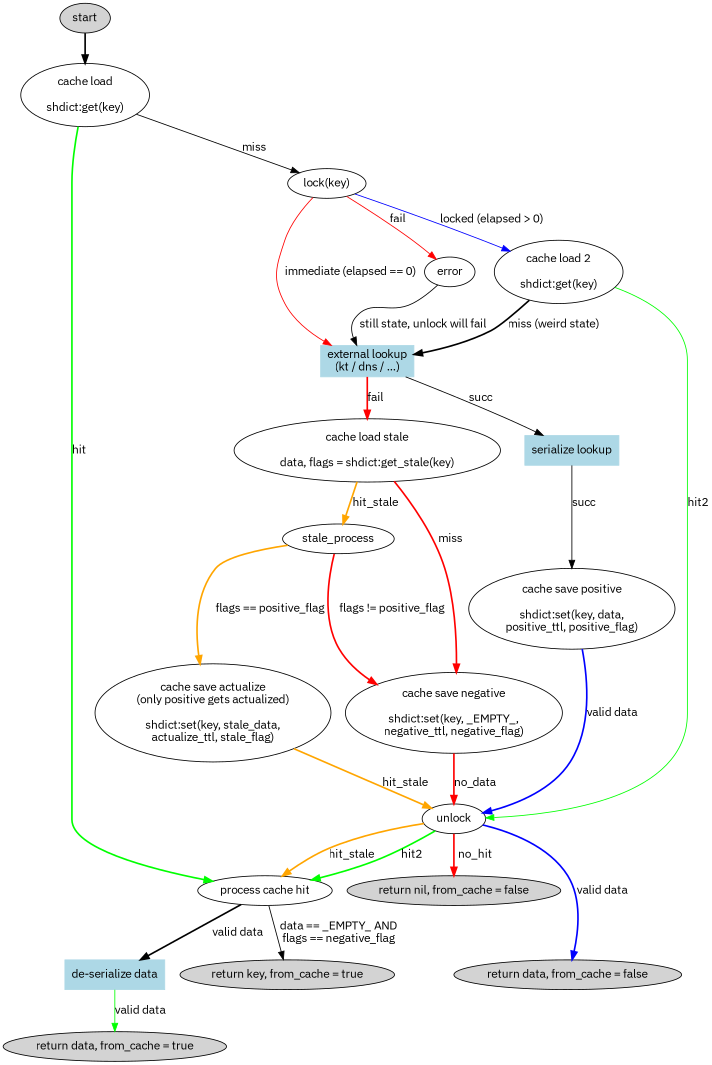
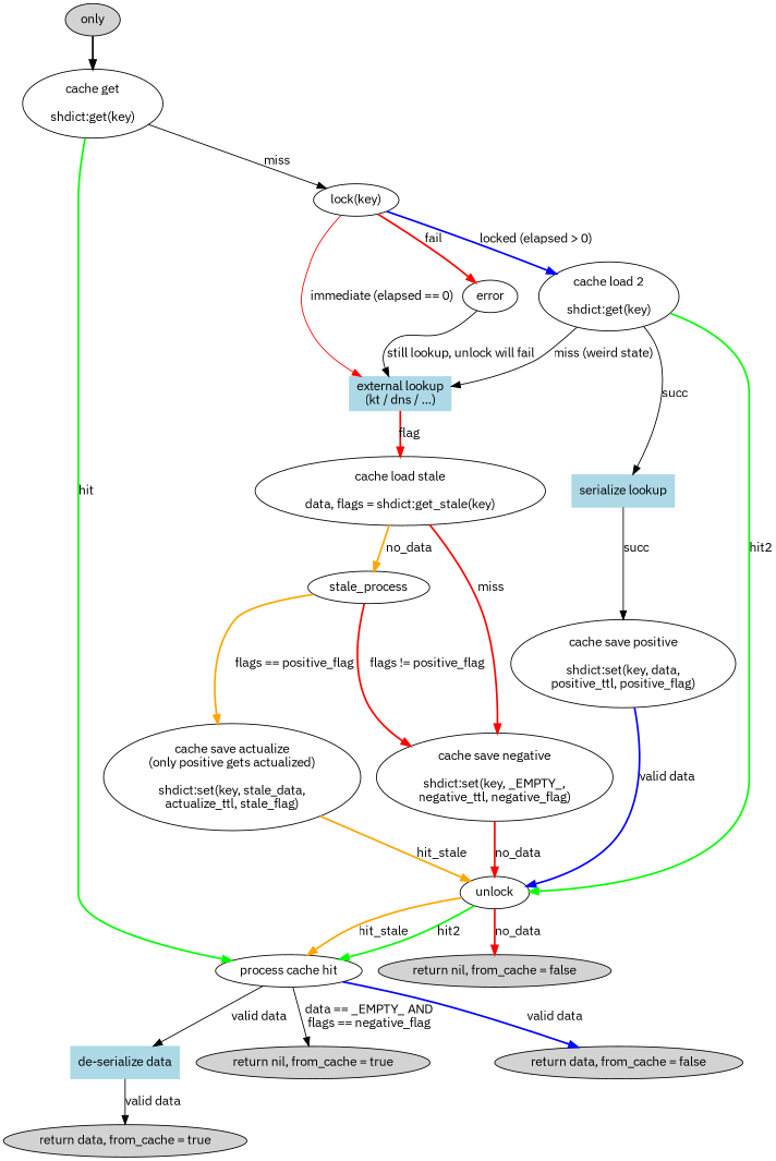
  digraph {
    compound=true
    fontname="IBM Plex Sans"
    node [fontname="IBM Plex Sans"]
    edge [fontname="IBM Plex Sans" style=bold]
-   start [style=filled]
+   start [style=filled label=only]
    n2 [label="return data, from_cache = true" style=filled]
-   n3 [label="return key, from_cache = true" style=filled]
+   n3 [label="return nil, from_cache = true" style=filled]
    n4 [label="return data, from_cache = false" style=filled]
    n5 [label="return nil, from_cache = false" style=filled]
    n6 [color=lightblue label="external lookup\n(kt / dns / ...)" shape=box style=filled]
    n7 [color=lightblue label="serialize lookup" shape=box style=filled]
    n8 [color=lightblue label="de-serialize data" shape=box style=filled]
-   n9 [label="cache load\n\nshdict:get(key)"]
+   n9 [label="cache get\n\nshdict:get(key)"]
    n10 [label="cache load stale\n\ndata, flags = shdict:get_stale(key)"]
    n11 [label="cache save positive\n\nshdict:set(key, data,\npositive_ttl, positive_flag)"]
    n12 [label="lock(key)"]
    n13 [label="process cache hit"]
    n14 [label="cache load 2\n\nshdict:get(key)"]
    error
    n16 [label="cache save negative\n\nshdict:set(key, _EMPTY_,\nnegative_ttl, negative_flag)"]
    stale_process
    unlock
    n19 [label="cache save actualize\n(only positive gets actualized)\n\nshdict:set(key, stale_data,\nactualize_ttl, stale_flag)"]
    subgraph sub_1 {
      start
      n2
      n3
      n4
      n5
    }
    subgraph sub_2 {
      n6
      n7
      n8
    }
    start -> n9
-   n6 -> n7 [label=succ style=""]
-   n6 -> n10 [color=red label=fail]
+   n14 -> n7 [label=succ style=""]
+   n6 -> n10 [color=red label=flag]
    n7 -> n11 [label=succ style=""]
-   n8 -> n2 [label="valid data" color=green style=""]
+   n8 -> n2 [label="valid data" style=""]
    n9 -> n12 [label=miss style=""]
    n9 -> n13 [color=green label=hit]
    n10 -> n16 [color=red label=miss]
-   n10 -> stale_process [color=orange label=hit_stale]
+   n10 -> stale_process [color=orange label=no_data]
    n11 -> unlock [color=blue label="valid data"]
    n12 -> n6 [color=red label="immediate (elapsed == 0)" style=""]
-   n12 -> n14 [color=blue label="locked (elapsed > 0)" style=solid]
-   n12 -> error [color=red label=fail style=solid]
+   n12 -> n14 [color=blue label="locked (elapsed > 0)"]
+   n12 -> error [color=red label=fail]
    n13 -> n3 [label="data == _EMPTY_ AND\nflags == negative_flag" style=""]
-   n13 -> n8 [label="valid data"]
-   n14 -> n6 [label="miss (weird state)"]
-   n14 -> unlock [color=green label=hit2 style=solid]
-   error -> n6 [label="still state, unlock will fail" style=""]
+   n13 -> n8 [label="valid data" style=""]
+   n14 -> n6 [label="miss (weird state)" style=""]
+   n14 -> unlock [color=green label=hit2]
+   error -> n6 [label="still lookup, unlock will fail" style=""]
    n16 -> unlock [color=red label=no_data]
    stale_process -> n16 [color=red label="flags != positive_flag"]
    stale_process -> n19 [color=orange label="flags == positive_flag"]
-   unlock -> n4 [color=blue label="valid data"]
-   unlock -> n5 [color=red label=no_hit]
+   n13 -> n4 [color=blue label="valid data"]
+   unlock -> n5 [color=red label=no_data]
    unlock -> n13 [color=orange label=hit_stale]
    unlock -> n13 [color=green label=hit2]
    n19 -> unlock [color=orange label=hit_stale]
  }
